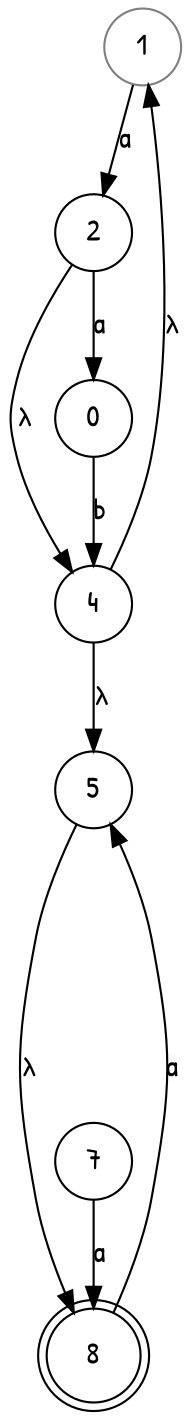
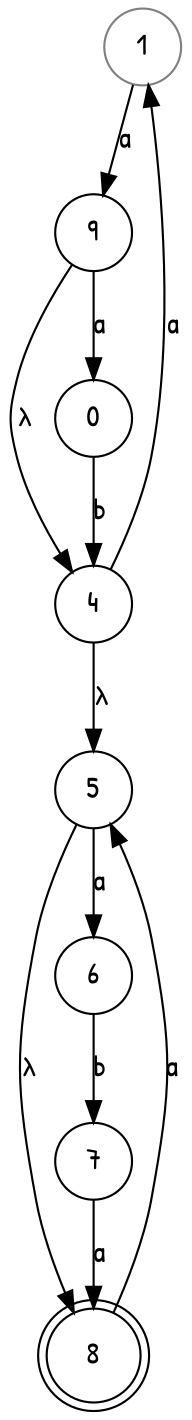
  digraph {
    fontname="Patrick Hand"
    rankdir=TB
    node [fontname="Patrick Hand" shape=circle]
    edge [fontname="Patrick Hand"]
    1 [color="#808080"]
-   2
+   2 [label=9]
    4
    n4 [label=0]
    5
    8 [shape=doublecircle]
+   6
    7
    1 -> 2 [label=a]
    2 -> 4 [label="λ"]
    2 -> n4 [label=a]
-   4 -> 1 [label="λ"]
+   4 -> 1 [label=a]
    4 -> 5 [label="λ"]
    n4 -> 4 [label=b]
    5 -> 8 [label="λ"]
+   5 -> 6 [label=a]
    8 -> 5 [label=a]
+   6 -> 7 [label=b]
    7 -> 8 [label=a]
  }
